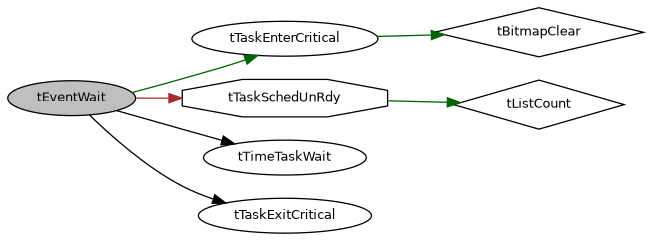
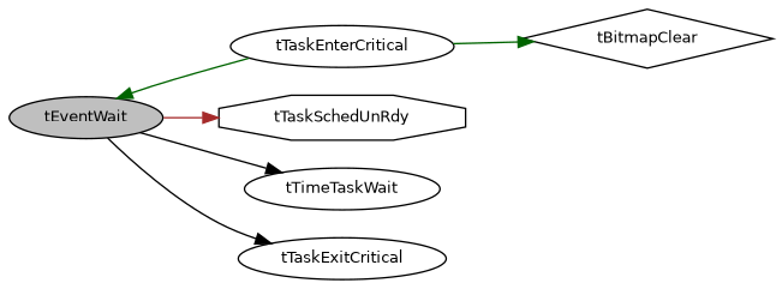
  digraph {
    rankdir=LR
    node [color=black fillcolor=white fontname=Helvetica fontsize=10 shape=ellipse style=filled]
    edge [color=darkgreen fontname=Helvetica fontsize=10 labelfontname=Helvetica labelfontsize=10 style=solid]
    n1 [fillcolor=grey75 fontcolor=black height=0.2 label=tEventWait width=0.4]
    n2 [height=0.2 label=tTaskEnterCritical width=0.4]
    n3 [height=0.2 label=tTaskSchedUnRdy shape=octagon width=0.4]
    n4 [height=0.2 label=tTimeTaskWait width=0.4]
    n5 [height=0.2 label=tTaskExitCritical width=0.4]
    n6 [height=0.2 label=tBitmapClear shape=diamond width=0.4]
-   n7 [height=0.2 label=tListCount shape=diamond width=0.4]
-   n1 -> n2
+   n2 -> n1
    n1 -> n3 [color=brown]
    n1 -> n4 [color=black]
    n1 -> n5 [color=black]
    n2 -> n6
-   n3 -> n7
  }
